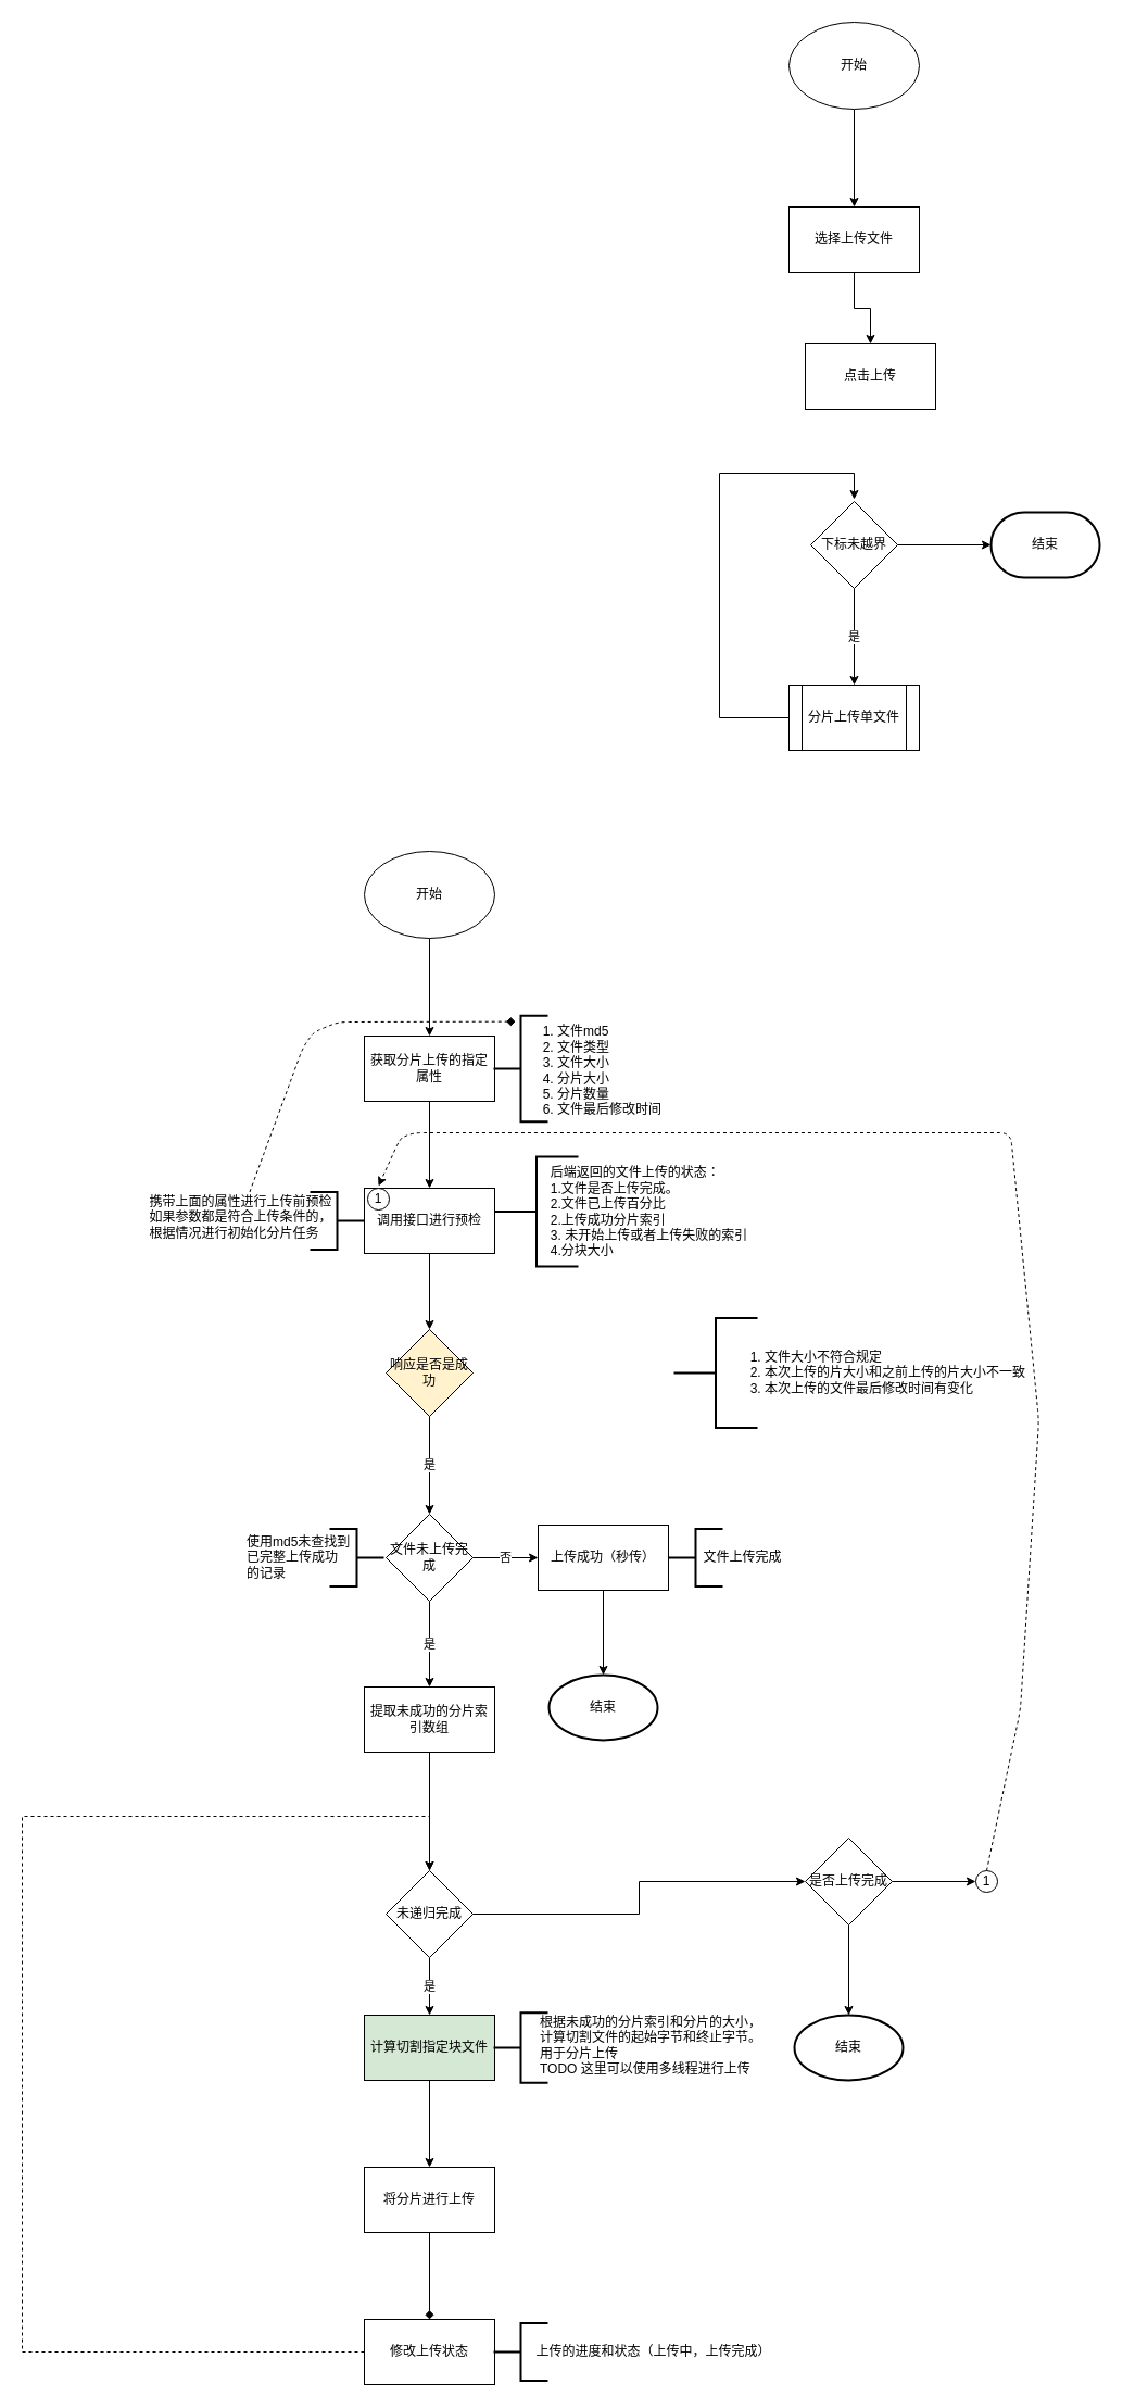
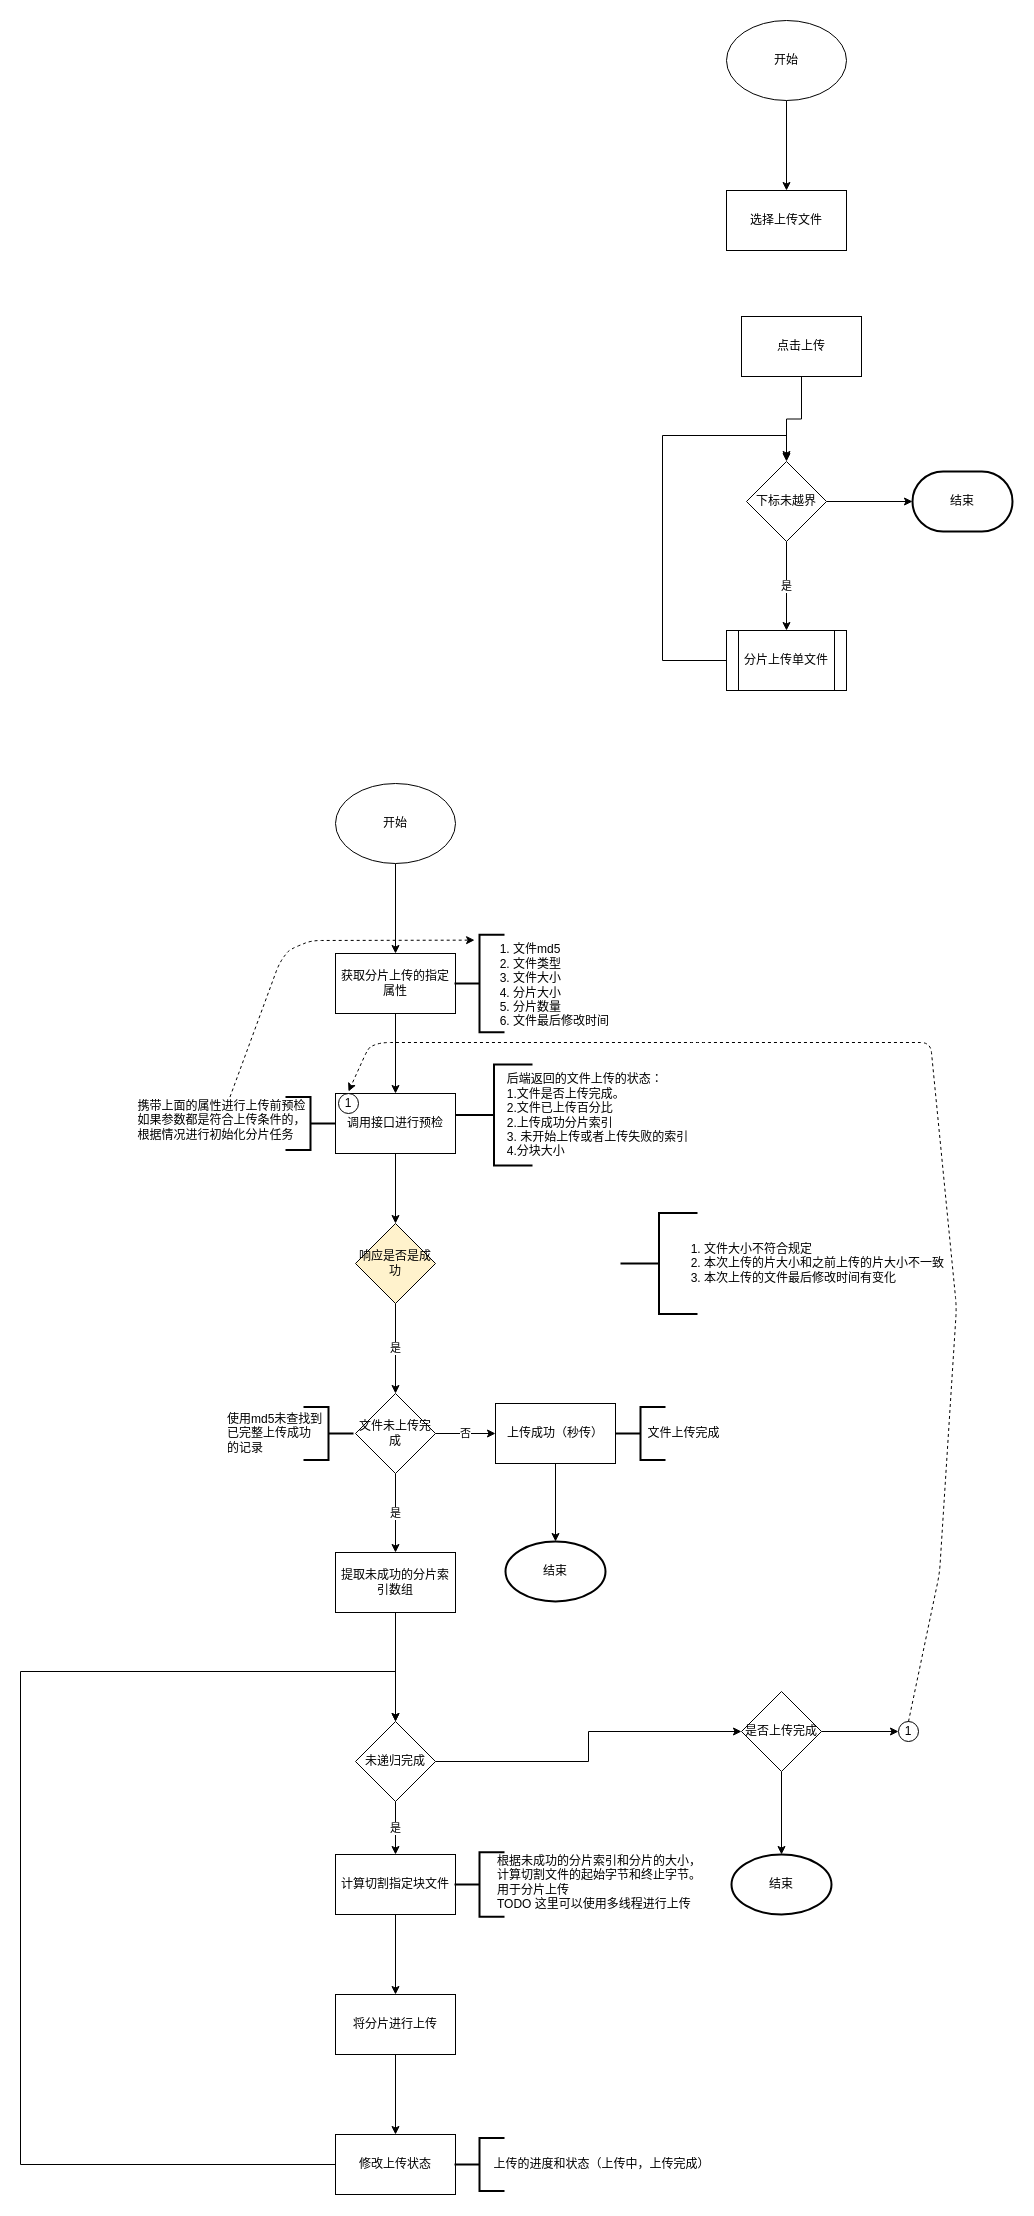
  <mxCell id="0" />
  <mxCell id="1" parent="0" />
  <mxCell id="2" value="" style="edgeStyle=orthogonalEdgeStyle;rounded=0;orthogonalLoop=1;jettySize=auto;html=1;" parent="1" source="3" target="5" edge="1"><mxGeometry relative="1" as="geometry" /></mxCell>
  <mxCell id="3" value="开始" style="ellipse;whiteSpace=wrap;html=1;" parent="1" vertex="1"><mxGeometry x="726" y="20" width="120" height="80" as="geometry" /></mxCell>
- <mxCell id="4" value="" style="edgeStyle=orthogonalEdgeStyle;rounded=0;orthogonalLoop=1;jettySize=auto;html=1;" parent="1" source="5" target="7" edge="1"><mxGeometry relative="1" as="geometry"><mxPoint x="786" y="330" as="targetPoint" /></mxGeometry></mxCell>
  <mxCell id="5" value="选择上传文件" style="whiteSpace=wrap;html=1;" parent="1" vertex="1"><mxGeometry x="726" y="190" width="120" height="60" as="geometry" /></mxCell>
+ <mxCell id="6" value="" style="edgeStyle=orthogonalEdgeStyle;rounded=0;orthogonalLoop=1;jettySize=auto;html=1;" parent="1" source="7" target="10" edge="1"><mxGeometry relative="1" as="geometry" /></mxCell>
  <mxCell id="7" value="点击上传" style="rounded=0;whiteSpace=wrap;html=1;" parent="1" vertex="1"><mxGeometry x="741" y="316" width="120" height="60" as="geometry" /></mxCell>
  <mxCell id="8" value="是" style="edgeStyle=orthogonalEdgeStyle;rounded=0;orthogonalLoop=1;jettySize=auto;html=1;entryX=0.5;entryY=0;entryDx=0;entryDy=0;" parent="1" source="10" target="12" edge="1"><mxGeometry relative="1" as="geometry"><mxPoint x="786" y="631" as="targetPoint" /></mxGeometry></mxCell>
  <mxCell id="9" value="" style="edgeStyle=orthogonalEdgeStyle;rounded=0;orthogonalLoop=1;jettySize=auto;html=1;" parent="1" source="10" target="13" edge="1"><mxGeometry relative="1" as="geometry" /></mxCell>
  <mxCell id="10" value="下标未越界" style="rhombus;whiteSpace=wrap;html=1;rounded=0;" parent="1" vertex="1"><mxGeometry x="746" y="461" width="80" height="80" as="geometry" /></mxCell>
  <mxCell id="11" style="edgeStyle=orthogonalEdgeStyle;rounded=0;orthogonalLoop=1;jettySize=auto;html=1;" parent="1" source="12" edge="1"><mxGeometry relative="1" as="geometry"><mxPoint x="786" y="459" as="targetPoint" /><Array as="points"><mxPoint x="662" y="660" /><mxPoint x="662" y="435" /><mxPoint x="786" y="435" /></Array></mxGeometry></mxCell>
  <mxCell id="12" value="分片上传单文件" style="shape=process;whiteSpace=wrap;html=1;backgroundOutline=1;" parent="1" vertex="1"><mxGeometry x="726" y="630" width="120" height="60" as="geometry" /></mxCell>
  <mxCell id="13" value="结束" style="strokeWidth=2;html=1;shape=mxgraph.flowchart.terminator;whiteSpace=wrap;" parent="1" vertex="1"><mxGeometry x="912" y="471" width="100" height="60" as="geometry" /></mxCell>
  <mxCell id="14" value="" style="edgeStyle=orthogonalEdgeStyle;rounded=0;orthogonalLoop=1;jettySize=auto;html=1;" parent="1" source="15" target="17" edge="1"><mxGeometry relative="1" as="geometry" /></mxCell>
  <mxCell id="15" value="开始" style="ellipse;whiteSpace=wrap;html=1;" parent="1" vertex="1"><mxGeometry x="335" y="783" width="120" height="80" as="geometry" /></mxCell>
  <mxCell id="16" value="" style="edgeStyle=orthogonalEdgeStyle;rounded=0;orthogonalLoop=1;jettySize=auto;html=1;" parent="1" source="17" target="21" edge="1"><mxGeometry relative="1" as="geometry" /></mxCell>
  <mxCell id="17" value="获取分片上传的指定属性" style="whiteSpace=wrap;html=1;" parent="1" vertex="1"><mxGeometry x="335" y="953" width="120" height="60" as="geometry" /></mxCell>
  <mxCell id="18" value="" style="strokeWidth=2;html=1;shape=mxgraph.flowchart.annotation_2;align=left;labelPosition=right;pointerEvents=1;direction=east;" parent="1" vertex="1"><mxGeometry x="454" y="934.25" width="50" height="97.5" as="geometry" /></mxCell>
  <mxCell id="19" value="&lt;ol&gt;&lt;li&gt;文件md5&lt;/li&gt;&lt;li&gt;文件类型&lt;/li&gt;&lt;li&gt;文件大小&lt;/li&gt;&lt;li&gt;分片大小&lt;/li&gt;&lt;li&gt;分片数量&lt;/li&gt;&lt;li&gt;文件最后修改时间&lt;/li&gt;&lt;/ol&gt;" style="text;html=1;align=left;verticalAlign=middle;resizable=0;points=[];autosize=1;" parent="1" vertex="1"><mxGeometry x="471" y="929" width="146" height="112" as="geometry" /></mxCell>
  <mxCell id="20" value="" style="edgeStyle=orthogonalEdgeStyle;rounded=0;orthogonalLoop=1;jettySize=auto;html=1;" parent="1" source="21" target="25" edge="1"><mxGeometry relative="1" as="geometry" /></mxCell>
  <mxCell id="21" value="调用接口进行预检" style="whiteSpace=wrap;html=1;" parent="1" vertex="1"><mxGeometry x="335" y="1093" width="120" height="60" as="geometry" /></mxCell>
  <mxCell id="22" value="" style="strokeWidth=2;html=1;shape=mxgraph.flowchart.annotation_2;align=left;labelPosition=right;pointerEvents=1;direction=west;" parent="1" vertex="1"><mxGeometry x="285" y="1096.5" width="50" height="53" as="geometry" /></mxCell>
  <mxCell id="23" value="&lt;div style=&quot;text-align: left&quot;&gt;&lt;span&gt;携带上面的属性进行上传前预检&lt;/span&gt;&lt;/div&gt;&lt;div style=&quot;text-align: left&quot;&gt;&lt;span&gt;如果参数都是符合上传条件的，&lt;/span&gt;&lt;/div&gt;&lt;div style=&quot;text-align: left&quot;&gt;&lt;span&gt;根据情况进行初始化分片任务&lt;/span&gt;&lt;/div&gt;" style="text;html=1;align=center;verticalAlign=middle;resizable=0;points=[];autosize=1;" parent="1" vertex="1"><mxGeometry x="132" y="1096.5" width="178" height="46" as="geometry" /></mxCell>
  <mxCell id="24" value="是" style="edgeStyle=orthogonalEdgeStyle;rounded=0;orthogonalLoop=1;jettySize=auto;html=1;" parent="1" source="25" target="28" edge="1"><mxGeometry relative="1" as="geometry"><mxPoint x="395" y="1393" as="targetPoint" /></mxGeometry></mxCell>
  <mxCell id="25" value="响应是否是成功" style="rhombus;whiteSpace=wrap;html=1;fillColor=#fff2cc;" parent="1" vertex="1"><mxGeometry x="355" y="1223" width="80" height="80" as="geometry" /></mxCell>
  <mxCell id="26" value="否" style="edgeStyle=orthogonalEdgeStyle;rounded=0;orthogonalLoop=1;jettySize=auto;html=1;" parent="1" source="28" target="30" edge="1"><mxGeometry relative="1" as="geometry" /></mxCell>
  <mxCell id="27" value="是" style="edgeStyle=orthogonalEdgeStyle;rounded=0;orthogonalLoop=1;jettySize=auto;html=1;entryX=0.5;entryY=0;entryDx=0;entryDy=0;" parent="1" source="28" target="41" edge="1"><mxGeometry relative="1" as="geometry"><mxPoint x="395" y="1553" as="targetPoint" /></mxGeometry></mxCell>
  <mxCell id="28" value="文件未上传完成" style="rhombus;whiteSpace=wrap;html=1;" parent="1" vertex="1"><mxGeometry x="355" y="1393" width="80" height="80" as="geometry" /></mxCell>
  <mxCell id="29" value="" style="edgeStyle=orthogonalEdgeStyle;rounded=0;orthogonalLoop=1;jettySize=auto;html=1;entryX=0.5;entryY=0;entryDx=0;entryDy=0;entryPerimeter=0;" edge="1" parent="1" source="30" target="61"><mxGeometry relative="1" as="geometry"><mxPoint x="555" y="1543" as="targetPoint" /></mxGeometry></mxCell>
  <mxCell id="30" value="上传成功（秒传）" style="whiteSpace=wrap;html=1;" parent="1" vertex="1"><mxGeometry x="495" y="1403" width="120" height="60" as="geometry" /></mxCell>
  <mxCell id="31" value="" style="strokeWidth=2;html=1;shape=mxgraph.flowchart.annotation_2;align=left;labelPosition=right;pointerEvents=1;direction=west;" parent="1" vertex="1"><mxGeometry x="303" y="1406.5" width="50" height="53" as="geometry" /></mxCell>
  <mxCell id="32" value="使用md5未查找到&lt;br&gt;已完整上传成功&lt;br&gt;的记录" style="text;html=1;align=left;verticalAlign=middle;resizable=0;points=[];autosize=1;" parent="1" vertex="1"><mxGeometry x="225" y="1410" width="105" height="46" as="geometry" /></mxCell>
  <mxCell id="33" value="" style="strokeWidth=2;html=1;shape=mxgraph.flowchart.annotation_2;align=left;labelPosition=right;pointerEvents=1;direction=east;" parent="1" vertex="1"><mxGeometry x="455" y="1064" width="77" height="101" as="geometry" /></mxCell>
  <mxCell id="34" value="&lt;div style=&quot;text-align: left&quot;&gt;&lt;span&gt;后端返回的文件上传的状态：&lt;/span&gt;&lt;/div&gt;&lt;div style=&quot;text-align: left&quot;&gt;&lt;span&gt;1.文件是否上传完成。&lt;/span&gt;&lt;/div&gt;&lt;div style=&quot;text-align: left&quot;&gt;&lt;span&gt;2.文件已上传百分比&lt;/span&gt;&lt;/div&gt;&lt;div style=&quot;text-align: left&quot;&gt;&lt;span&gt;2.上传成功分片索引&lt;/span&gt;&lt;/div&gt;&lt;div style=&quot;text-align: left&quot;&gt;&lt;span&gt;3. 未开始上传或者上传失败的索引&lt;/span&gt;&lt;/div&gt;&lt;div style=&quot;text-align: left&quot;&gt;&lt;span&gt;4.分块大小&lt;/span&gt;&lt;/div&gt;" style="text;html=1;align=center;verticalAlign=middle;resizable=0;points=[];autosize=1;" parent="1" vertex="1"><mxGeometry x="501" y="1070.5" width="191" height="88" as="geometry" /></mxCell>
- <mxCell id="35" value="" style="html=1;labelBackgroundColor=#ffffff;startArrow=none;startFill=0;startSize=6;endArrow=diamond;endFill=1;endSize=6;jettySize=auto;orthogonalLoop=1;strokeWidth=1;dashed=1;fontSize=14;entryX=0.021;entryY=0.095;entryDx=0;entryDy=0;entryPerimeter=0;" parent="1" source="23" target="19" edge="1"><mxGeometry width="60" height="60" relative="1" as="geometry"><mxPoint x="151" y="1084" as="sourcePoint" /><mxPoint x="211" y="1024" as="targetPoint" /><Array as="points"><mxPoint x="279" y="962" /><mxPoint x="289" y="949" /><mxPoint x="311" y="940" /></Array></mxGeometry></mxCell>
+ <mxCell id="35" value="" style="html=1;labelBackgroundColor=#ffffff;startArrow=none;startFill=0;startSize=6;endArrow=classic;endFill=1;endSize=6;jettySize=auto;orthogonalLoop=1;strokeWidth=1;dashed=1;fontSize=14;entryX=0.021;entryY=0.095;entryDx=0;entryDy=0;entryPerimeter=0;" parent="1" source="23" target="19" edge="1"><mxGeometry width="60" height="60" relative="1" as="geometry"><mxPoint x="151" y="1084" as="sourcePoint" /><mxPoint x="211" y="1024" as="targetPoint" /><Array as="points"><mxPoint x="279" y="962" /><mxPoint x="289" y="949" /><mxPoint x="311" y="940" /></Array></mxGeometry></mxCell>
  <mxCell id="36" value="" style="strokeWidth=2;html=1;shape=mxgraph.flowchart.annotation_2;align=left;labelPosition=right;pointerEvents=1;direction=east;" vertex="1" parent="1"><mxGeometry x="620" y="1212.5" width="77" height="101" as="geometry" /></mxCell>
  <mxCell id="37" value="&lt;ol&gt;&lt;li&gt;文件大小不符合规定&lt;/li&gt;&lt;li&gt;本次上传的片大小和之前上传的片大小不一致&lt;/li&gt;&lt;li&gt;本次上传的文件最后修改时间有变化&lt;/li&gt;&lt;/ol&gt;" style="text;html=1;align=left;verticalAlign=middle;resizable=0;points=[];autosize=1;" vertex="1" parent="1"><mxGeometry x="662" y="1228" width="290" height="70" as="geometry" /></mxCell>
  <mxCell id="38" value="" style="strokeWidth=2;html=1;shape=mxgraph.flowchart.annotation_2;align=left;labelPosition=right;pointerEvents=1;direction=east;" vertex="1" parent="1"><mxGeometry x="615" y="1406.5" width="50" height="53" as="geometry" /></mxCell>
  <mxCell id="39" value="文件上传完成" style="text;html=1;align=center;verticalAlign=middle;resizable=0;points=[];autosize=1;" vertex="1" parent="1"><mxGeometry x="642" y="1424" width="82" height="18" as="geometry" /></mxCell>
  <mxCell id="40" value="" style="edgeStyle=orthogonalEdgeStyle;rounded=0;orthogonalLoop=1;jettySize=auto;html=1;entryX=0.5;entryY=0;entryDx=0;entryDy=0;" edge="1" parent="1" source="41" target="44"><mxGeometry relative="1" as="geometry"><mxPoint x="395" y="1692" as="targetPoint" /></mxGeometry></mxCell>
  <mxCell id="41" value="提取未成功的分片索引数组" style="rounded=0;whiteSpace=wrap;html=1;" vertex="1" parent="1"><mxGeometry x="335" y="1552" width="120" height="60" as="geometry" /></mxCell>
  <mxCell id="42" value="是" style="edgeStyle=orthogonalEdgeStyle;rounded=0;orthogonalLoop=1;jettySize=auto;html=1;entryX=0.5;entryY=0;entryDx=0;entryDy=0;" edge="1" parent="1" source="44" target="49"><mxGeometry relative="1" as="geometry"><mxPoint x="395" y="1851" as="targetPoint" /></mxGeometry></mxCell>
  <mxCell id="43" value="" style="edgeStyle=orthogonalEdgeStyle;rounded=0;orthogonalLoop=1;jettySize=auto;html=1;" edge="1" parent="1" source="44" target="47"><mxGeometry relative="1" as="geometry" /></mxCell>
  <mxCell id="44" value="未递归完成" style="rhombus;whiteSpace=wrap;html=1;" vertex="1" parent="1"><mxGeometry x="355" y="1721" width="80" height="80" as="geometry" /></mxCell>
  <mxCell id="45" value="" style="edgeStyle=orthogonalEdgeStyle;rounded=0;orthogonalLoop=1;jettySize=auto;html=1;" edge="1" parent="1" source="47" target="62"><mxGeometry relative="1" as="geometry"><mxPoint x="781" y="1851" as="targetPoint" /></mxGeometry></mxCell>
  <mxCell id="46" value="" style="edgeStyle=orthogonalEdgeStyle;rounded=0;orthogonalLoop=1;jettySize=auto;html=1;entryX=0;entryY=0.5;entryDx=0;entryDy=0;" edge="1" parent="1" source="47" target="58"><mxGeometry relative="1" as="geometry"><mxPoint x="901" y="1731" as="targetPoint" /></mxGeometry></mxCell>
  <mxCell id="47" value="是否上传完成" style="rhombus;whiteSpace=wrap;html=1;" vertex="1" parent="1"><mxGeometry x="741" y="1691" width="80" height="80" as="geometry" /></mxCell>
  <mxCell id="48" value="" style="edgeStyle=orthogonalEdgeStyle;rounded=0;orthogonalLoop=1;jettySize=auto;html=1;" edge="1" parent="1" source="49" target="51"><mxGeometry relative="1" as="geometry" /></mxCell>
- <mxCell id="49" value="计算切割指定块文件" style="rounded=0;whiteSpace=wrap;html=1;fillColor=#d5e8d4;" vertex="1" parent="1"><mxGeometry x="335" y="1854" width="120" height="60" as="geometry" /></mxCell>
- <mxCell id="50" value="" style="edgeStyle=orthogonalEdgeStyle;rounded=0;orthogonalLoop=1;jettySize=auto;html=1;endArrow=diamond;" edge="1" parent="1" source="51" target="53"><mxGeometry relative="1" as="geometry" /></mxCell>
+ <mxCell id="49" value="计算切割指定块文件" style="rounded=0;whiteSpace=wrap;html=1;" vertex="1" parent="1"><mxGeometry x="335" y="1854" width="120" height="60" as="geometry" /></mxCell>
+ <mxCell id="50" value="" style="edgeStyle=orthogonalEdgeStyle;rounded=0;orthogonalLoop=1;jettySize=auto;html=1;" edge="1" parent="1" source="51" target="53"><mxGeometry relative="1" as="geometry" /></mxCell>
  <mxCell id="51" value="将分片进行上传" style="rounded=0;whiteSpace=wrap;html=1;" vertex="1" parent="1"><mxGeometry x="335" y="1994" width="120" height="60" as="geometry" /></mxCell>
- <mxCell id="52" style="edgeStyle=orthogonalEdgeStyle;rounded=0;orthogonalLoop=1;jettySize=auto;html=1;entryX=0.5;entryY=0;entryDx=0;entryDy=0;dashed=1;" edge="1" parent="1" source="53" target="44"><mxGeometry relative="1" as="geometry"><Array as="points"><mxPoint x="20" y="2164" /><mxPoint x="20" y="1671" /><mxPoint x="395" y="1671" /></Array></mxGeometry></mxCell>
+ <mxCell id="52" style="edgeStyle=orthogonalEdgeStyle;rounded=0;orthogonalLoop=1;jettySize=auto;html=1;entryX=0.5;entryY=0;entryDx=0;entryDy=0;" edge="1" parent="1" source="53" target="44"><mxGeometry relative="1" as="geometry"><Array as="points"><mxPoint x="20" y="2164" /><mxPoint x="20" y="1671" /><mxPoint x="395" y="1671" /></Array></mxGeometry></mxCell>
  <mxCell id="53" value="修改上传状态" style="rounded=0;whiteSpace=wrap;html=1;" vertex="1" parent="1"><mxGeometry x="335" y="2134" width="120" height="60" as="geometry" /></mxCell>
  <mxCell id="54" value="" style="strokeWidth=2;html=1;shape=mxgraph.flowchart.annotation_2;align=left;labelPosition=right;pointerEvents=1;direction=east;" vertex="1" parent="1"><mxGeometry x="454" y="1851.75" width="50" height="64.5" as="geometry" /></mxCell>
  <mxCell id="55" value="根据未成功的分片索引和分片的大小，&lt;br&gt;计算切割文件的起始字节和终止字节。&lt;br&gt;用于分片上传&lt;br&gt;TODO 这里可以使用多线程进行上传" style="text;html=1;align=left;verticalAlign=middle;resizable=0;points=[];autosize=1;" vertex="1" parent="1"><mxGeometry x="495" y="1851.75" width="214" height="60" as="geometry" /></mxCell>
  <mxCell id="56" value="" style="strokeWidth=2;html=1;shape=mxgraph.flowchart.annotation_2;align=left;labelPosition=right;pointerEvents=1;direction=east;" vertex="1" parent="1"><mxGeometry x="454" y="2137.5" width="50" height="53" as="geometry" /></mxCell>
  <mxCell id="57" value="上传的进度和状态（上传中，上传完成）" style="text;html=1;align=center;verticalAlign=middle;resizable=0;points=[];autosize=1;" vertex="1" parent="1"><mxGeometry x="488" y="2155" width="226" height="18" as="geometry" /></mxCell>
  <mxCell id="58" value="1" style="ellipse;whiteSpace=wrap;html=1;aspect=fixed;" vertex="1" parent="1"><mxGeometry x="898" y="1721" width="20" height="20" as="geometry" /></mxCell>
  <mxCell id="59" value="1" style="ellipse;whiteSpace=wrap;html=1;aspect=fixed;" vertex="1" parent="1"><mxGeometry x="338" y="1093" width="20" height="20" as="geometry" /></mxCell>
  <mxCell id="60" value="" style="html=1;labelBackgroundColor=#ffffff;startArrow=none;startFill=0;startSize=6;endArrow=classic;endFill=1;endSize=6;jettySize=auto;orthogonalLoop=1;strokeWidth=1;dashed=1;fontSize=14;exitX=0.5;exitY=0;exitDx=0;exitDy=0;" edge="1" parent="1" source="58"><mxGeometry width="60" height="60" relative="1" as="geometry"><mxPoint x="525" y="1727.86" as="sourcePoint" /><mxPoint x="348" y="1091" as="targetPoint" /><Array as="points"><mxPoint x="939" y="1573" /><mxPoint x="956" y="1307" /><mxPoint x="930" y="1042" /><mxPoint x="698" y="1042" /><mxPoint x="380" y="1042" /><mxPoint x="368" y="1047" /></Array></mxGeometry></mxCell>
  <mxCell id="61" value="结束" style="strokeWidth=2;html=1;shape=mxgraph.flowchart.start_1;whiteSpace=wrap;" vertex="1" parent="1"><mxGeometry x="505" y="1541" width="100" height="60" as="geometry" /></mxCell>
  <mxCell id="62" value="结束" style="strokeWidth=2;html=1;shape=mxgraph.flowchart.start_1;whiteSpace=wrap;" vertex="1" parent="1"><mxGeometry x="731" y="1854" width="100" height="60" as="geometry" /></mxCell>
